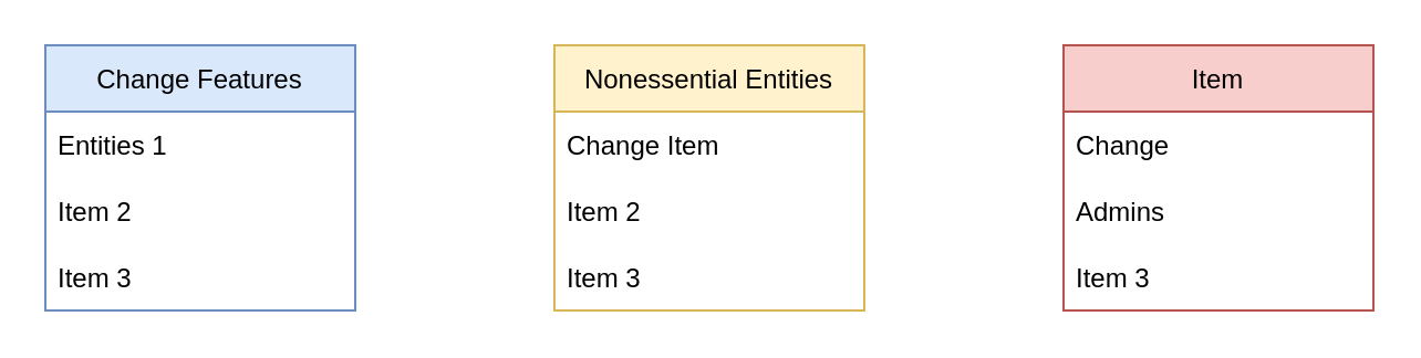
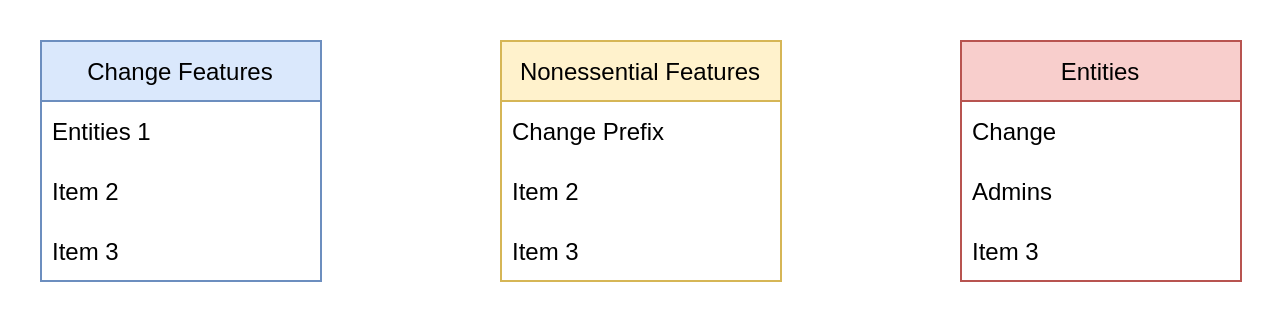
  <mxCell id="0" />
  <mxCell id="1" parent="0" />
  <mxCell id="2" value="Change Features" style="swimlane;fontStyle=0;childLayout=stackLayout;horizontal=1;startSize=30;horizontalStack=0;resizeParent=1;resizeParentMax=0;resizeLast=0;collapsible=1;marginBottom=0;fillColor=#dae8fc;strokeColor=#6c8ebf;" parent="1" vertex="1"><mxGeometry x="20" y="20" width="140" height="120" as="geometry" /></mxCell>
  <mxCell id="3" value="Entities 1" style="text;strokeColor=none;fillColor=none;align=left;verticalAlign=middle;spacingLeft=4;spacingRight=4;overflow=hidden;points=[[0,0.5],[1,0.5]];portConstraint=eastwest;rotatable=0;" parent="2" vertex="1"><mxGeometry y="30" width="140" height="30" as="geometry" /></mxCell>
  <mxCell id="4" value="Item 2" style="text;strokeColor=none;fillColor=none;align=left;verticalAlign=middle;spacingLeft=4;spacingRight=4;overflow=hidden;points=[[0,0.5],[1,0.5]];portConstraint=eastwest;rotatable=0;" parent="2" vertex="1"><mxGeometry y="60" width="140" height="30" as="geometry" /></mxCell>
  <mxCell id="5" value="Item 3" style="text;strokeColor=none;fillColor=none;align=left;verticalAlign=middle;spacingLeft=4;spacingRight=4;overflow=hidden;points=[[0,0.5],[1,0.5]];portConstraint=eastwest;rotatable=0;" parent="2" vertex="1"><mxGeometry y="90" width="140" height="30" as="geometry" /></mxCell>
- <mxCell id="6" value="Item" style="swimlane;fontStyle=0;childLayout=stackLayout;horizontal=1;startSize=30;horizontalStack=0;resizeParent=1;resizeParentMax=0;resizeLast=0;collapsible=1;marginBottom=0;fillColor=#f8cecc;strokeColor=#b85450;" parent="1" vertex="1"><mxGeometry x="480" y="20" width="140" height="120" as="geometry" /></mxCell>
+ <mxCell id="6" value="Entities" style="swimlane;fontStyle=0;childLayout=stackLayout;horizontal=1;startSize=30;horizontalStack=0;resizeParent=1;resizeParentMax=0;resizeLast=0;collapsible=1;marginBottom=0;fillColor=#f8cecc;strokeColor=#b85450;" parent="1" vertex="1"><mxGeometry x="480" y="20" width="140" height="120" as="geometry" /></mxCell>
  <mxCell id="7" value="Change" style="text;strokeColor=none;fillColor=none;align=left;verticalAlign=middle;spacingLeft=4;spacingRight=4;overflow=hidden;points=[[0,0.5],[1,0.5]];portConstraint=eastwest;rotatable=0;" parent="6" vertex="1"><mxGeometry y="30" width="140" height="30" as="geometry" /></mxCell>
  <mxCell id="8" value="Admins" style="text;strokeColor=none;fillColor=none;align=left;verticalAlign=middle;spacingLeft=4;spacingRight=4;overflow=hidden;points=[[0,0.5],[1,0.5]];portConstraint=eastwest;rotatable=0;" parent="6" vertex="1"><mxGeometry y="60" width="140" height="30" as="geometry" /></mxCell>
  <mxCell id="9" value="Item 3" style="text;strokeColor=none;fillColor=none;align=left;verticalAlign=middle;spacingLeft=4;spacingRight=4;overflow=hidden;points=[[0,0.5],[1,0.5]];portConstraint=eastwest;rotatable=0;" parent="6" vertex="1"><mxGeometry y="90" width="140" height="30" as="geometry" /></mxCell>
- <mxCell id="10" value="Nonessential Entities" style="swimlane;fontStyle=0;childLayout=stackLayout;horizontal=1;startSize=30;horizontalStack=0;resizeParent=1;resizeParentMax=0;resizeLast=0;collapsible=1;marginBottom=0;fillColor=#fff2cc;strokeColor=#d6b656;" parent="1" vertex="1"><mxGeometry x="250" y="20" width="140" height="120" as="geometry" /></mxCell>
- <mxCell id="11" value="Change Item" style="text;strokeColor=none;fillColor=none;align=left;verticalAlign=middle;spacingLeft=4;spacingRight=4;overflow=hidden;points=[[0,0.5],[1,0.5]];portConstraint=eastwest;rotatable=0;" parent="10" vertex="1"><mxGeometry y="30" width="140" height="30" as="geometry" /></mxCell>
+ <mxCell id="10" value="Nonessential Features" style="swimlane;fontStyle=0;childLayout=stackLayout;horizontal=1;startSize=30;horizontalStack=0;resizeParent=1;resizeParentMax=0;resizeLast=0;collapsible=1;marginBottom=0;fillColor=#fff2cc;strokeColor=#d6b656;" parent="1" vertex="1"><mxGeometry x="250" y="20" width="140" height="120" as="geometry" /></mxCell>
+ <mxCell id="11" value="Change Prefix" style="text;strokeColor=none;fillColor=none;align=left;verticalAlign=middle;spacingLeft=4;spacingRight=4;overflow=hidden;points=[[0,0.5],[1,0.5]];portConstraint=eastwest;rotatable=0;" parent="10" vertex="1"><mxGeometry y="30" width="140" height="30" as="geometry" /></mxCell>
  <mxCell id="12" value="Item 2" style="text;strokeColor=none;fillColor=none;align=left;verticalAlign=middle;spacingLeft=4;spacingRight=4;overflow=hidden;points=[[0,0.5],[1,0.5]];portConstraint=eastwest;rotatable=0;" parent="10" vertex="1"><mxGeometry y="60" width="140" height="30" as="geometry" /></mxCell>
  <mxCell id="13" value="Item 3" style="text;strokeColor=none;fillColor=none;align=left;verticalAlign=middle;spacingLeft=4;spacingRight=4;overflow=hidden;points=[[0,0.5],[1,0.5]];portConstraint=eastwest;rotatable=0;" parent="10" vertex="1"><mxGeometry y="90" width="140" height="30" as="geometry" /></mxCell>
